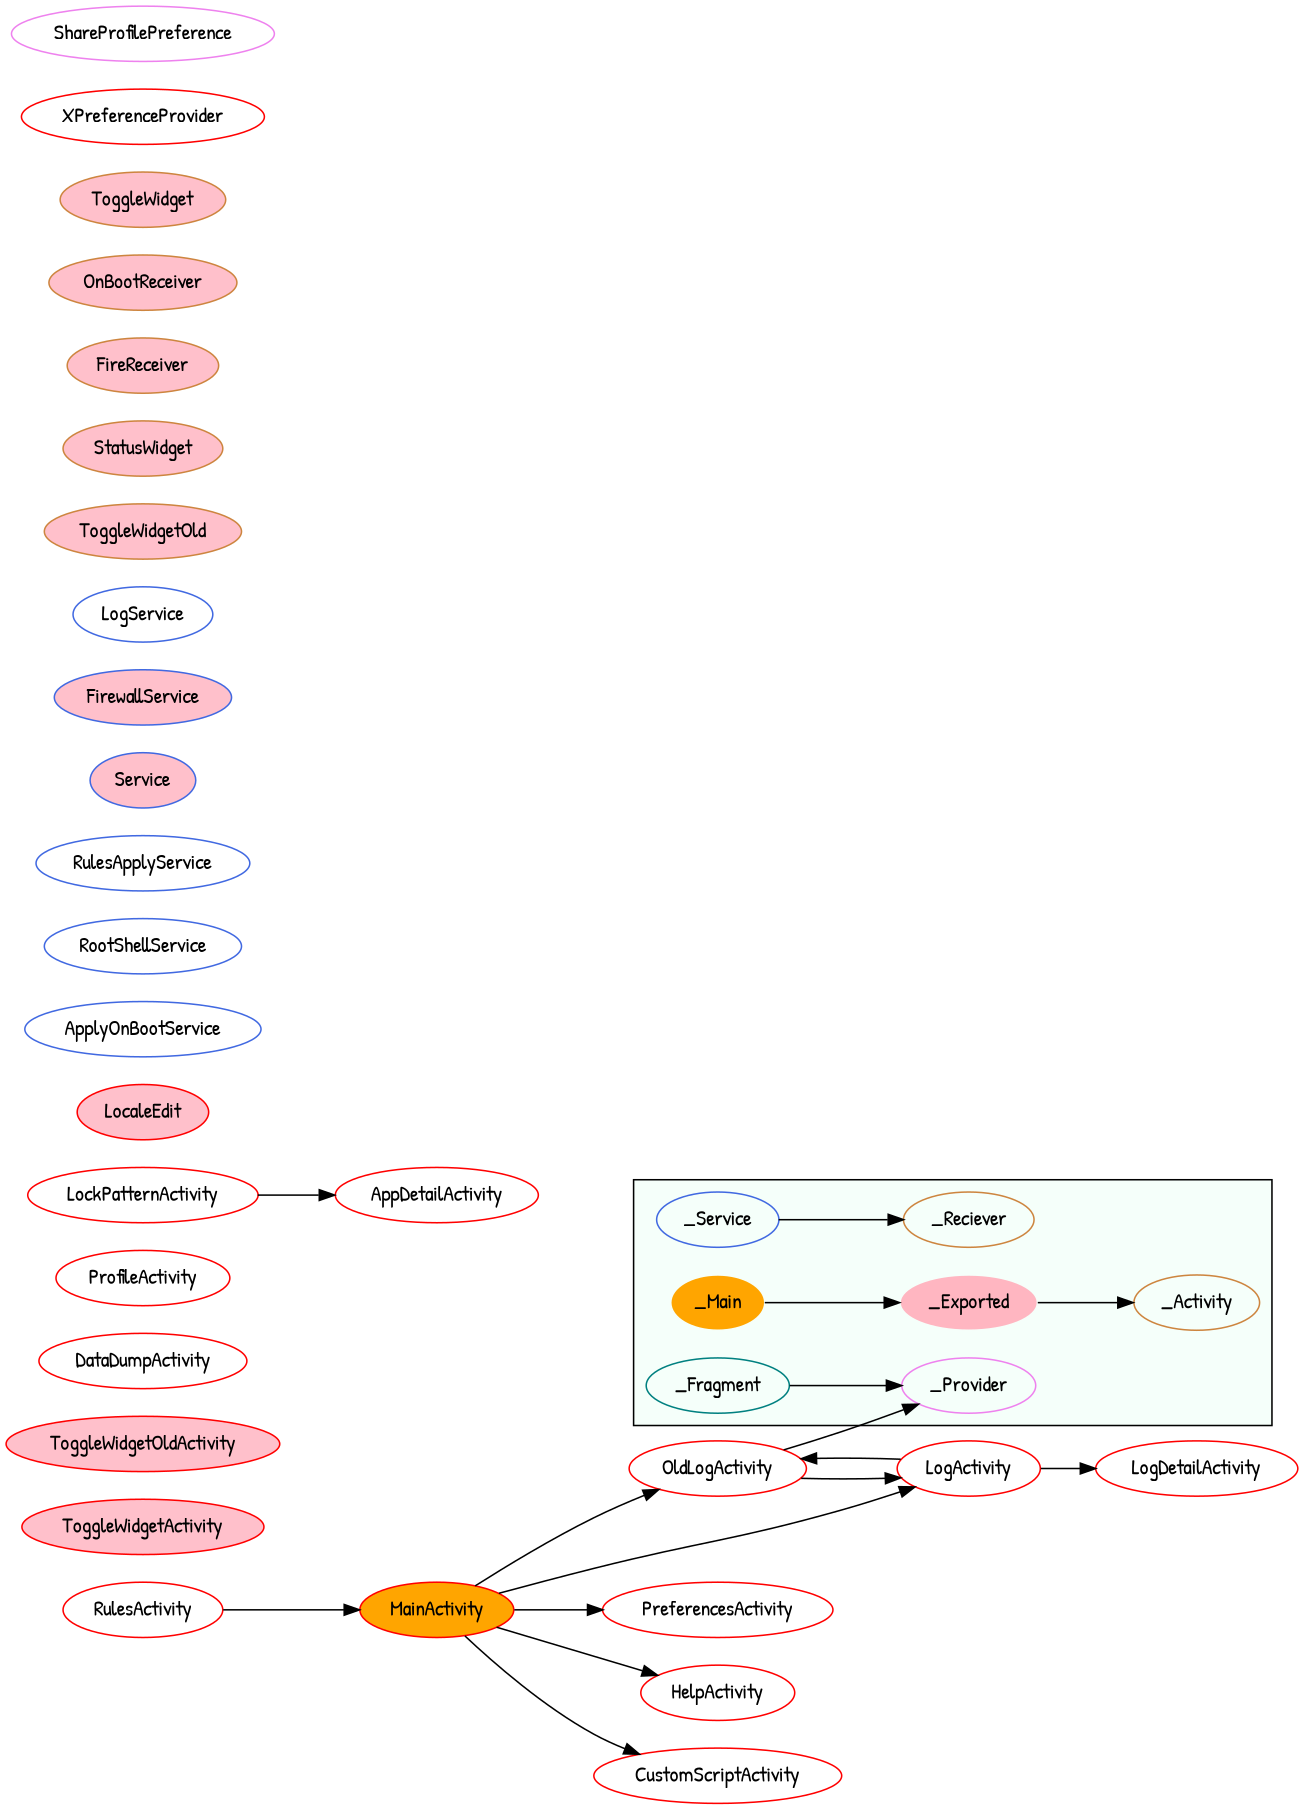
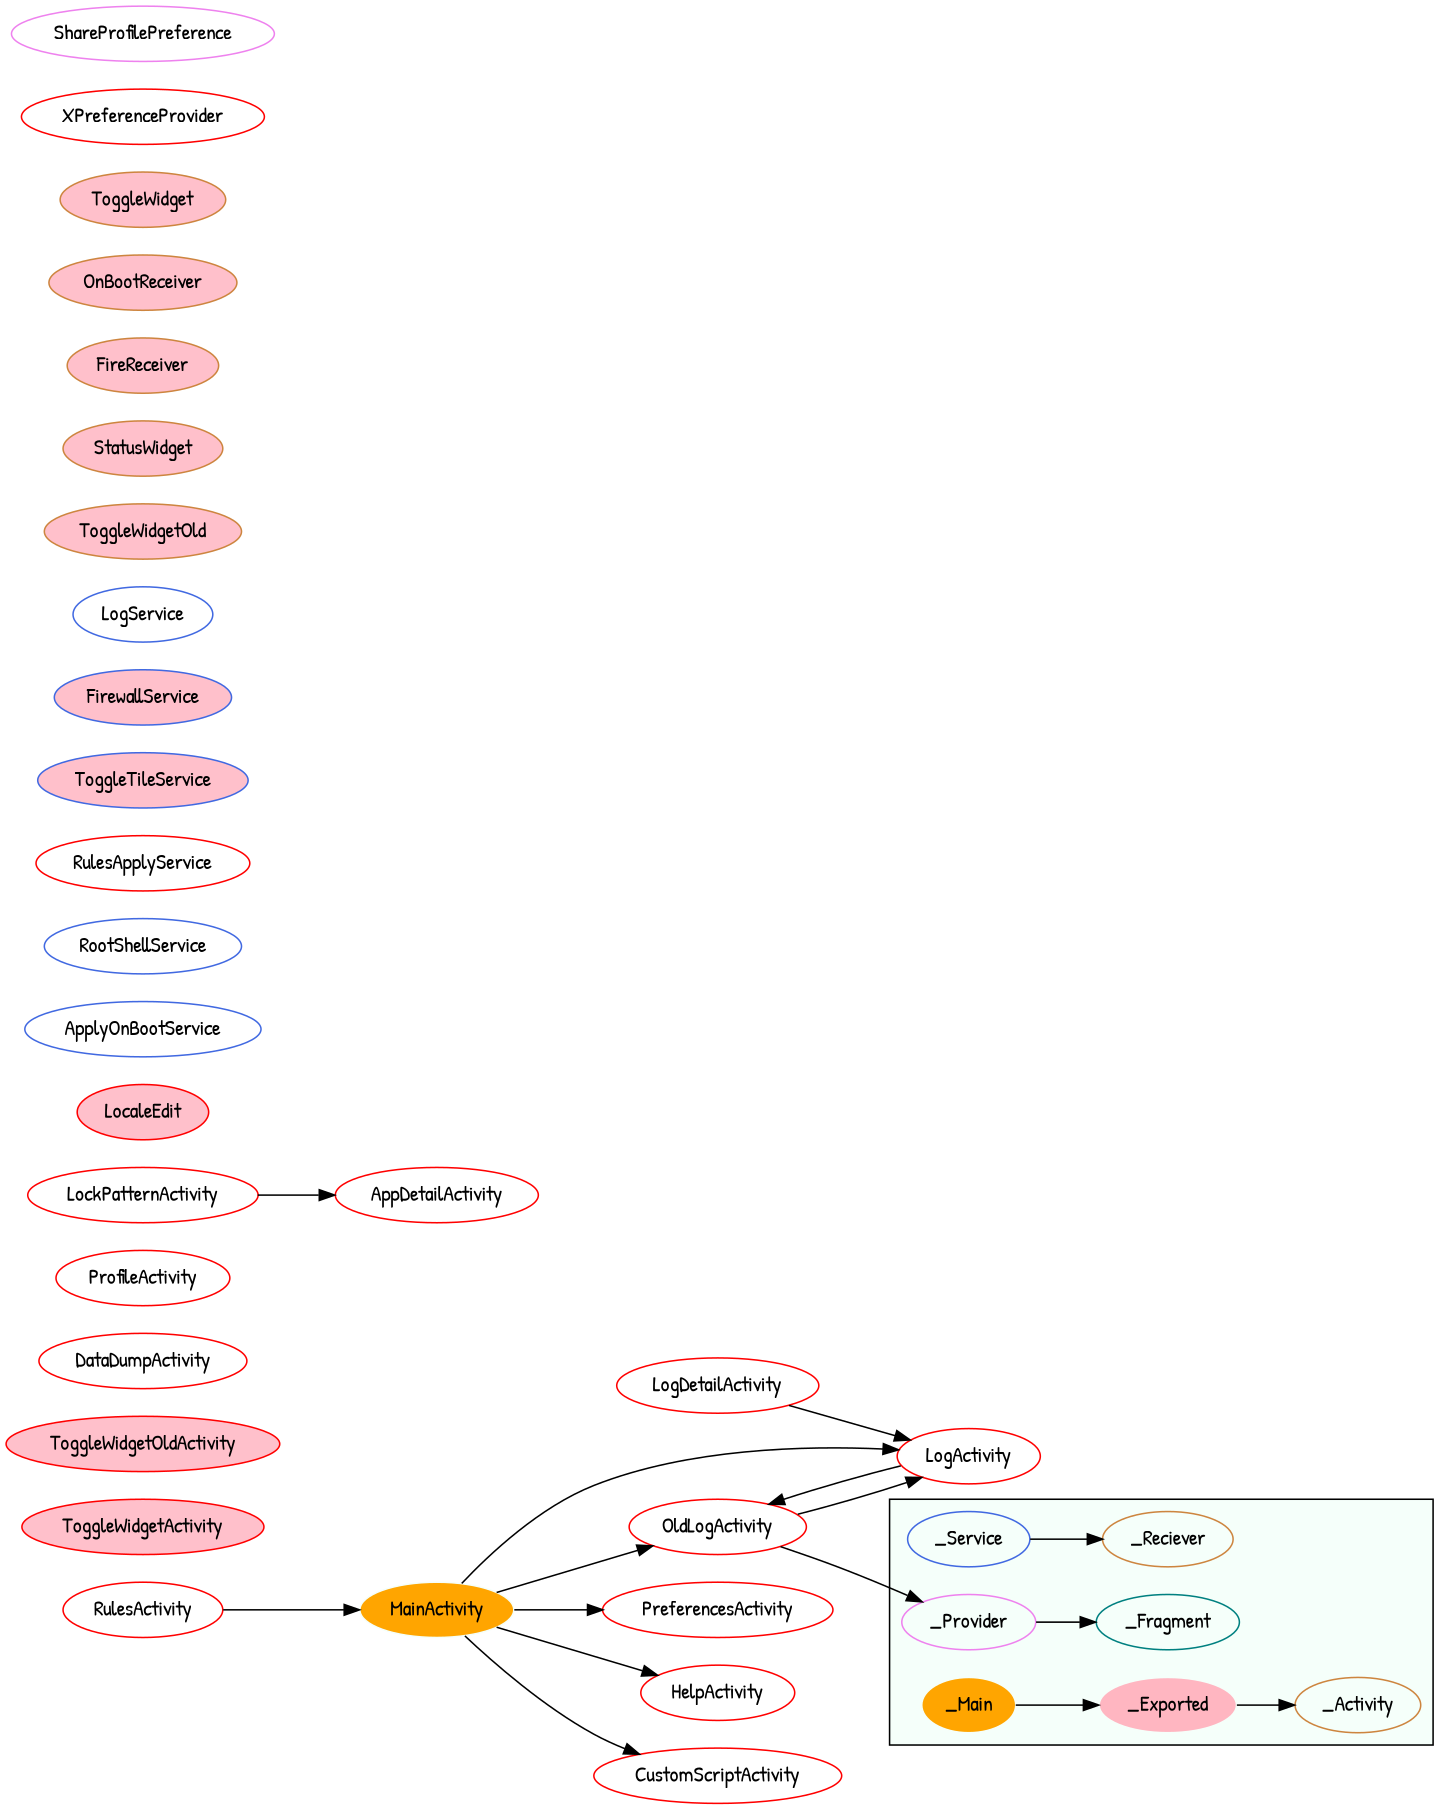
  digraph {
    fontname="Patrick Hand"
    rankdir=LR
    node [color=red fontname="Patrick Hand"]
    edge [fontname="Patrick Hand"]
    _Activity [color=peru]
    _Service [color=royalblue]
    _Reciever [color=peru]
    _Provider [color=violet]
    _Fragment [color=teal]
    _Main [color=mintcream fillcolor=orange style=filled]
    _Exported [color=mintcream fillcolor=lightpink style=filled]
    LogActivity
    LogDetailActivity
    OldLogActivity
    ToggleWidgetActivity [fillcolor=pink style=filled]
-   MainActivity [fillcolor=orange style=filled]
+   MainActivity [color=mintcream fillcolor=orange style=filled]
    PreferencesActivity
    HelpActivity
    CustomScriptActivity
    RulesActivity
    ToggleWidgetOldActivity [fillcolor=pink style=filled]
    DataDumpActivity
    ProfileActivity
    LockPatternActivity
    AppDetailActivity
    LocaleEdit [fillcolor=pink style=filled]
    ApplyOnBootService [color=royalblue]
    RootShellService [color=royalblue]
-   RulesApplyService [color=royalblue]
-   ToggleTileService [color=royalblue fillcolor=pink style=filled label=Service]
+   RulesApplyService
+   ToggleTileService [color=royalblue fillcolor=pink style=filled]
    FirewallService [color=royalblue fillcolor=pink style=filled]
    LogService [color=royalblue]
    ToggleWidgetOld [color=peru fillcolor=pink style=filled]
    StatusWidget [color=peru fillcolor=pink style=filled]
    FireReceiver [color=peru fillcolor=pink style=filled]
    OnBootReceiver [color=peru fillcolor=pink style=filled]
    ToggleWidget [color=peru fillcolor=pink style=filled]
    XPreferenceProvider
    ShareProfilePreference [color=violet]
    subgraph cluster_1 {
      bgcolor=mintcream
      _Activity
      _Service
      _Reciever
      _Provider
      _Fragment
      _Main
      _Exported
    }
    _Service -> _Reciever
-   _Fragment -> _Provider
+   _Provider -> _Fragment
    _Main -> _Exported
    _Exported -> _Activity
-   LogActivity -> LogDetailActivity
+   LogDetailActivity -> LogActivity
    LogActivity -> OldLogActivity
    OldLogActivity -> _Provider
    OldLogActivity -> LogActivity
    MainActivity -> LogActivity
    MainActivity -> OldLogActivity
    MainActivity -> PreferencesActivity
    MainActivity -> HelpActivity
    MainActivity -> CustomScriptActivity
    RulesActivity -> MainActivity
    LockPatternActivity -> AppDetailActivity
  }
